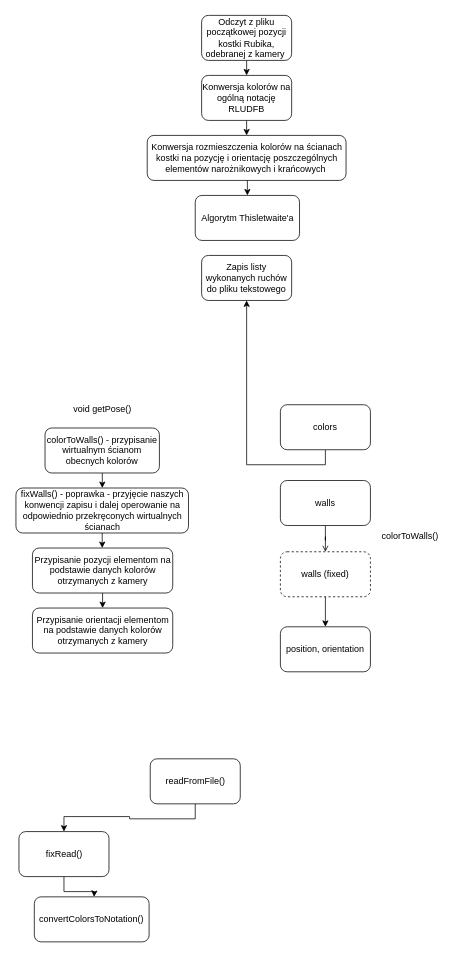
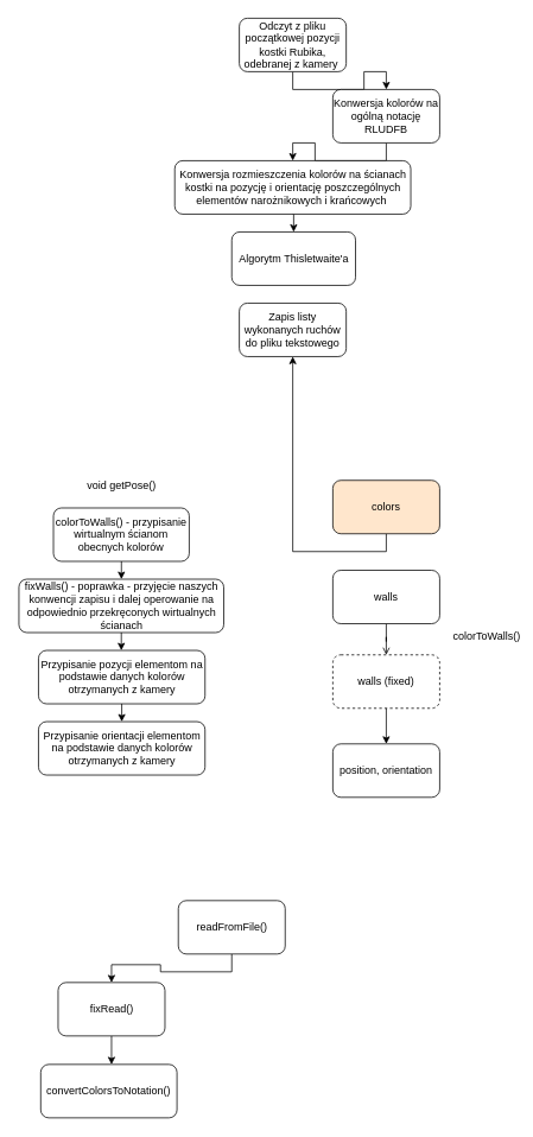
  <mxCell id="0" />
  <mxCell id="1" parent="0" />
  <mxCell id="2" style="edgeStyle=orthogonalEdgeStyle;rounded=0;orthogonalLoop=1;jettySize=auto;html=1;exitX=0.5;exitY=1;exitDx=0;exitDy=0;entryX=0.5;entryY=0;entryDx=0;entryDy=0;" parent="1" source="3" target="5" edge="1"><mxGeometry relative="1" as="geometry" /></mxCell>
  <mxCell id="3" value="Odczyt z pliku początkowej pozycji kostki Rubika, odebranej z kamery&amp;nbsp;" style="rounded=1;whiteSpace=wrap;html=1;" parent="1" vertex="1"><mxGeometry x="268" y="20" width="120" height="60" as="geometry" /></mxCell>
  <mxCell id="4" style="edgeStyle=orthogonalEdgeStyle;rounded=0;orthogonalLoop=1;jettySize=auto;html=1;exitX=0.5;exitY=1;exitDx=0;exitDy=0;entryX=0.5;entryY=0;entryDx=0;entryDy=0;" parent="1" source="5" target="7" edge="1"><mxGeometry relative="1" as="geometry" /></mxCell>
- <mxCell id="5" value="Konwersja kolorów na ogólną notację RLUDFB" style="rounded=1;whiteSpace=wrap;html=1;" parent="1" vertex="1"><mxGeometry x="268" y="100" width="120" height="60" as="geometry" /></mxCell>
+ <mxCell id="5" value="Konwersja kolorów na ogólną notację RLUDFB" style="rounded=1;whiteSpace=wrap;html=1;" parent="1" vertex="1"><mxGeometry x="373" y="100" width="120" height="60" as="geometry" /></mxCell>
  <mxCell id="6" style="edgeStyle=orthogonalEdgeStyle;rounded=0;orthogonalLoop=1;jettySize=auto;html=1;exitX=0.5;exitY=1;exitDx=0;exitDy=0;entryX=0.5;entryY=0;entryDx=0;entryDy=0;" parent="1" source="7" target="8" edge="1"><mxGeometry relative="1" as="geometry" /></mxCell>
  <mxCell id="7" value="Konwersja rozmieszczenia kolorów na ścianach kostki na pozycję i orientację poszczególnych elementów narożnikowych i krańcowych&amp;nbsp;" style="rounded=1;whiteSpace=wrap;html=1;" parent="1" vertex="1"><mxGeometry x="195.5" y="180" width="265" height="60" as="geometry" /></mxCell>
  <mxCell id="8" value="Algorytm Thisletwaite'a" style="rounded=1;whiteSpace=wrap;html=1;" parent="1" vertex="1"><mxGeometry x="259.5" y="260" width="139" height="60" as="geometry" /></mxCell>
  <mxCell id="9" value="Zapis listy wykonanych ruchów do pliku tekstowego" style="rounded=1;whiteSpace=wrap;html=1;" parent="1" vertex="1"><mxGeometry x="268" y="340" width="120" height="60" as="geometry" /></mxCell>
  <mxCell id="10" style="edgeStyle=orthogonalEdgeStyle;rounded=0;orthogonalLoop=1;jettySize=auto;html=1;entryX=0.5;entryY=0;entryDx=0;entryDy=0;" edge="1" parent="1" source="11" target="14"><mxGeometry relative="1" as="geometry" /></mxCell>
  <mxCell id="11" value="colorToWalls() - przypisanie wirtualnym ścianom obecnych kolorów" style="rounded=1;whiteSpace=wrap;html=1;" vertex="1" parent="1"><mxGeometry x="59.25" y="570" width="152.5" height="60" as="geometry" /></mxCell>
  <mxCell id="12" value="void getPose()" style="text;html=1;strokeColor=none;fillColor=none;align=center;verticalAlign=middle;whiteSpace=wrap;rounded=0;" vertex="1" parent="1"><mxGeometry x="65.5" y="530" width="140" height="30" as="geometry" /></mxCell>
  <mxCell id="13" style="edgeStyle=orthogonalEdgeStyle;rounded=0;orthogonalLoop=1;jettySize=auto;html=1;entryX=0.5;entryY=0;entryDx=0;entryDy=0;" edge="1" parent="1" source="14" target="16"><mxGeometry relative="1" as="geometry" /></mxCell>
  <mxCell id="14" value="fixWalls() - poprawka - przyjęcie naszych konwencji zapisu i dalej operowanie na odpowiednio przekręconych wirtualnych ścianach" style="rounded=1;whiteSpace=wrap;html=1;" vertex="1" parent="1"><mxGeometry x="20.5" y="650" width="230" height="60" as="geometry" /></mxCell>
  <mxCell id="15" style="edgeStyle=orthogonalEdgeStyle;rounded=0;orthogonalLoop=1;jettySize=auto;html=1;exitX=0.5;exitY=1;exitDx=0;exitDy=0;entryX=0.5;entryY=0;entryDx=0;entryDy=0;" edge="1" parent="1" source="16" target="17"><mxGeometry relative="1" as="geometry" /></mxCell>
  <mxCell id="16" value="Przypisanie pozycji elementom na podstawie danych kolorów otrzymanych z kamery" style="rounded=1;whiteSpace=wrap;html=1;" vertex="1" parent="1"><mxGeometry x="42.5" y="730" width="187" height="60" as="geometry" /></mxCell>
  <mxCell id="17" value="Przypisanie orientacji elementom na podstawie danych kolorów otrzymanych z kamery" style="rounded=1;whiteSpace=wrap;html=1;" vertex="1" parent="1"><mxGeometry x="42.5" y="810" width="187" height="60" as="geometry" /></mxCell>
  <mxCell id="18" style="edgeStyle=orthogonalEdgeStyle;rounded=0;orthogonalLoop=1;jettySize=auto;html=1;exitX=0.5;exitY=1;exitDx=0;exitDy=0;" edge="1" parent="1" source="19" target="9"><mxGeometry relative="1" as="geometry" /></mxCell>
- <mxCell id="19" value="colors" style="rounded=1;whiteSpace=wrap;html=1;" vertex="1" parent="1"><mxGeometry x="373" y="539" width="120" height="60" as="geometry" /></mxCell>
+ <mxCell id="19" value="colors" style="rounded=1;whiteSpace=wrap;html=1;fillColor=#ffe6cc;" vertex="1" parent="1"><mxGeometry x="373" y="539" width="120" height="60" as="geometry" /></mxCell>
  <mxCell id="20" value="" style="edgeStyle=orthogonalEdgeStyle;rounded=0;orthogonalLoop=1;jettySize=auto;html=1;endArrow=open;" edge="1" parent="1" source="21" target="25"><mxGeometry relative="1" as="geometry" /></mxCell>
  <mxCell id="21" value="walls" style="rounded=1;whiteSpace=wrap;html=1;" vertex="1" parent="1"><mxGeometry x="373" y="640" width="120" height="60" as="geometry" /></mxCell>
  <mxCell id="22" value="position, orientation" style="rounded=1;whiteSpace=wrap;html=1;" vertex="1" parent="1"><mxGeometry x="373" y="835" width="120" height="60" as="geometry" /></mxCell>
  <mxCell id="23" value="colorToWalls()" style="text;html=1;strokeColor=none;fillColor=none;align=center;verticalAlign=middle;whiteSpace=wrap;rounded=0;rotation=0;" vertex="1" parent="1"><mxGeometry x="516" y="700" width="60" height="30" as="geometry" /></mxCell>
  <mxCell id="24" value="" style="edgeStyle=orthogonalEdgeStyle;rounded=0;orthogonalLoop=1;jettySize=auto;html=1;" edge="1" parent="1" source="25" target="22"><mxGeometry relative="1" as="geometry" /></mxCell>
  <mxCell id="25" value="walls (fixed)" style="rounded=1;whiteSpace=wrap;html=1;dashed=1;" vertex="1" parent="1"><mxGeometry x="373" y="735" width="120" height="60" as="geometry" /></mxCell>
  <mxCell id="26" style="edgeStyle=orthogonalEdgeStyle;rounded=0;orthogonalLoop=1;jettySize=auto;html=1;exitX=0.5;exitY=1;exitDx=0;exitDy=0;entryX=0.5;entryY=0;entryDx=0;entryDy=0;" edge="1" parent="1" source="27" target="29"><mxGeometry relative="1" as="geometry" /></mxCell>
  <mxCell id="27" value="readFromFile()" style="rounded=1;whiteSpace=wrap;html=1;" vertex="1" parent="1"><mxGeometry x="199.5" y="1011" width="120" height="60" as="geometry" /></mxCell>
  <mxCell id="28" style="edgeStyle=orthogonalEdgeStyle;rounded=0;orthogonalLoop=1;jettySize=auto;html=1;exitX=0.5;exitY=1;exitDx=0;exitDy=0;entryX=0.5;entryY=0;entryDx=0;entryDy=0;" edge="1" parent="1" source="29"><mxGeometry relative="1" as="geometry"><mxPoint x="124.5" y="1195" as="targetPoint" /></mxGeometry></mxCell>
- <mxCell id="29" value="fixRead()" style="rounded=1;whiteSpace=wrap;html=1;" vertex="1" parent="1"><mxGeometry x="24.5" y="1108" width="120" height="60" as="geometry" /></mxCell>
+ <mxCell id="29" value="fixRead()" style="rounded=1;whiteSpace=wrap;html=1;" vertex="1" parent="1"><mxGeometry x="64.5" y="1103" width="120" height="60" as="geometry" /></mxCell>
  <mxCell id="30" value="convertColorsToNotation()" style="rounded=1;whiteSpace=wrap;html=1;" vertex="1" parent="1"><mxGeometry x="45" y="1195" width="153" height="60" as="geometry" /></mxCell>
